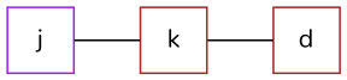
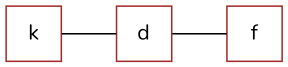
  graph {
    fontname=Nunito
    rankdir=LR
    node [color=brown fontname=Nunito shape=square]
    edge [fontname=Nunito]
    k
-   j [color=purple]
    d
+   f
    k -- d [Label=6]
-   j -- k [Label=4]
+   d -- f [Label=1]
  }
